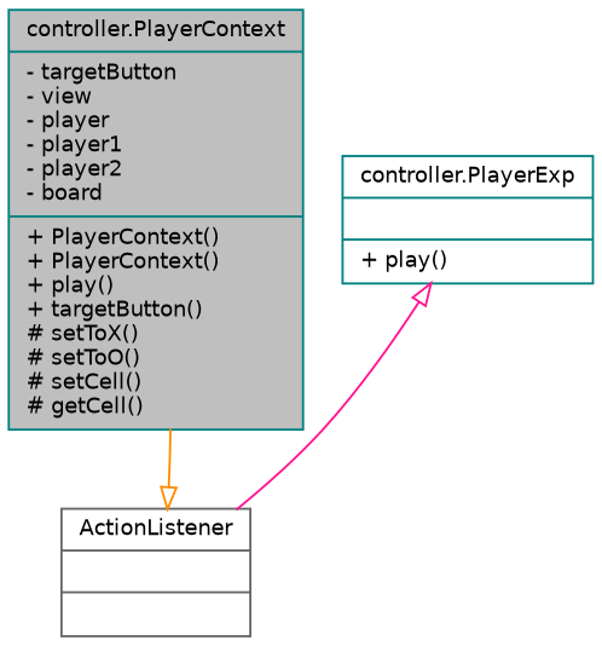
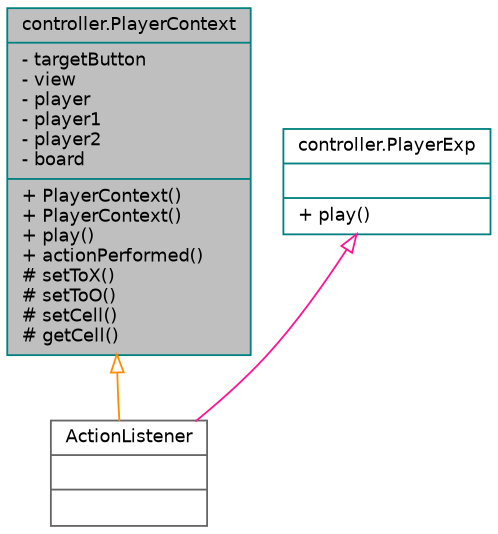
  digraph {
    node [color=teal fillcolor=white fontname=Helvetica fontsize=10 shape=record style=filled]
    edge [arrowtail=onormal dir=back fontname=Helvetica fontsize=10 labelfontname=Helvetica labelfontsize=10 style=solid]
-   n1 [fillcolor=grey75 fontcolor=black height=0.2 label="{controller.PlayerContext\n|- targetButton\l- view\l- player\l- player1\l- player2\l- board\l|+ PlayerContext()\l+ PlayerContext()\l+ play()\l+ targetButton()\l# setToX()\l# setToO()\l# setCell()\l# getCell()\l}" width=0.4]
+   n1 [fillcolor=grey75 fontcolor=black height=0.2 label="{controller.PlayerContext\n|- targetButton\l- view\l- player\l- player1\l- player2\l- board\l|+ PlayerContext()\l+ PlayerContext()\l+ play()\l+ actionPerformed()\l# setToX()\l# setToO()\l# setCell()\l# getCell()\l}" width=0.4]
    n2 [height=0.2 label="{controller.PlayerExp\n||+ play()\l}" width=0.4]
    n3 [color=gray40 height=0.2 label="{ActionListener\n||}" width=0.4]
    n2 -> n3 [color=deeppink]
-   n3 -> n1 [color=darkorange]
+   n1 -> n3 [color=darkorange]
  }
